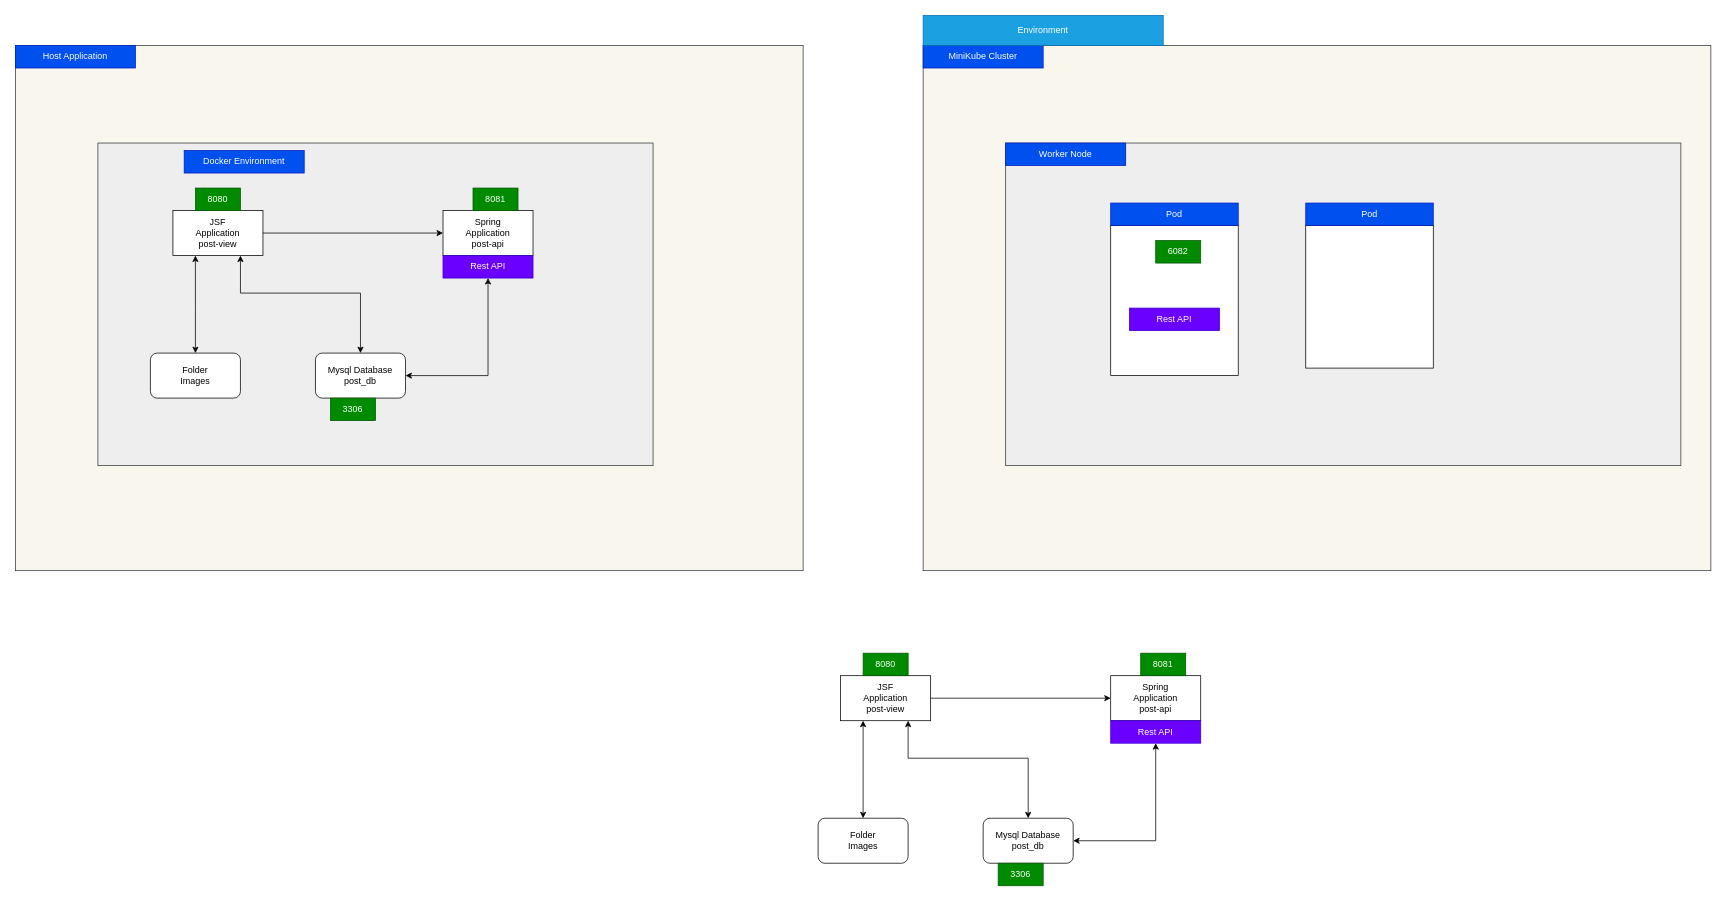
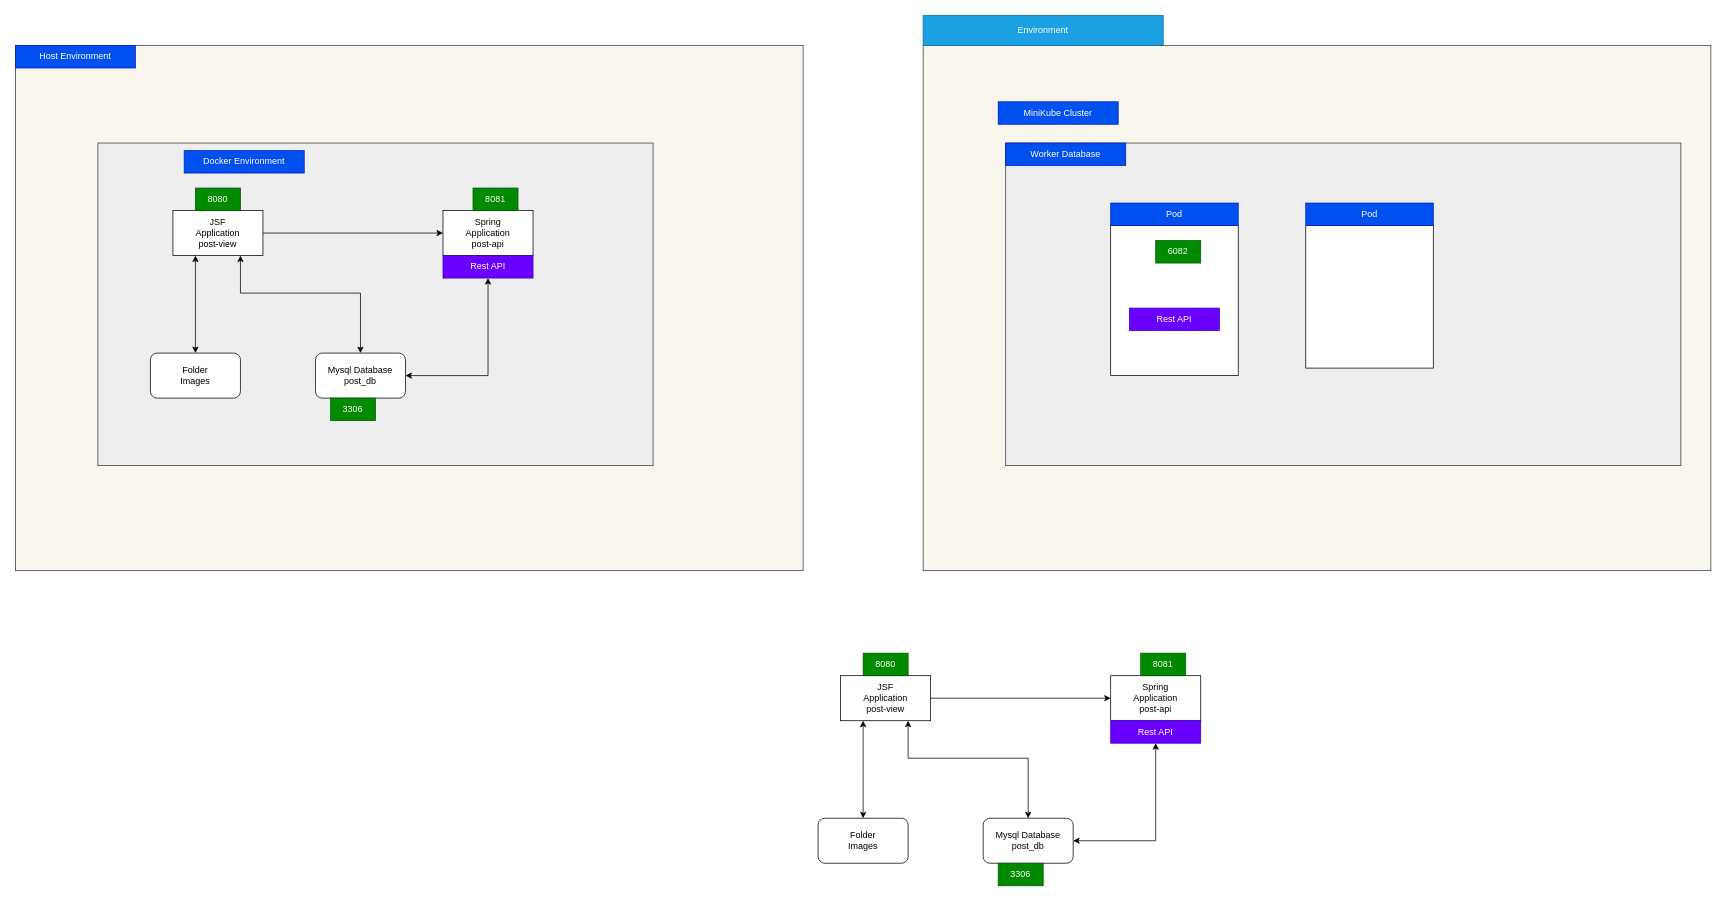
  <mxCell id="0" />
  <mxCell id="1" parent="0" />
  <mxCell id="2" value="" style="rounded=0;whiteSpace=wrap;html=1;fillColor=#f9f7ed;strokeColor=#36393d;" vertex="1" parent="1"><mxGeometry x="1230" y="60" width="1050" height="700" as="geometry" /></mxCell>
  <mxCell id="3" value="" style="rounded=0;whiteSpace=wrap;html=1;fillColor=#eeeeee;strokeColor=#36393d;" vertex="1" parent="1"><mxGeometry x="1340" y="190" width="900" height="430" as="geometry" /></mxCell>
  <mxCell id="4" value="" style="rounded=0;whiteSpace=wrap;html=1;" vertex="1" parent="1"><mxGeometry x="1480" y="300" width="170" height="200" as="geometry" /></mxCell>
  <mxCell id="5" value="" style="rounded=0;whiteSpace=wrap;html=1;fillColor=#f9f7ed;strokeColor=#36393d;" parent="1" vertex="1"><mxGeometry x="20" y="60" width="1050" height="700" as="geometry" /></mxCell>
  <mxCell id="6" value="" style="rounded=0;whiteSpace=wrap;html=1;fillColor=#eeeeee;strokeColor=#36393d;" parent="1" vertex="1"><mxGeometry x="130" y="190" width="740" height="430" as="geometry" /></mxCell>
  <mxCell id="7" value="JSF&lt;br&gt;Application&lt;br&gt;post-view" style="rounded=0;whiteSpace=wrap;html=1;" parent="1" vertex="1"><mxGeometry x="230" y="280" width="120" height="60" as="geometry" /></mxCell>
  <mxCell id="8" value="Mysql Database&lt;br&gt;post_db" style="rounded=1;whiteSpace=wrap;html=1;" parent="1" vertex="1"><mxGeometry x="420" y="470" width="120" height="60" as="geometry" /></mxCell>
  <mxCell id="9" value="Folder&lt;br&gt;Images" style="rounded=1;whiteSpace=wrap;html=1;" parent="1" vertex="1"><mxGeometry x="200" y="470" width="120" height="60" as="geometry" /></mxCell>
  <mxCell id="10" value="Spring&lt;br&gt;Application&lt;br&gt;post-api" style="rounded=0;whiteSpace=wrap;html=1;" parent="1" vertex="1"><mxGeometry x="590" y="280" width="120" height="60" as="geometry" /></mxCell>
  <mxCell id="11" value="" style="endArrow=classic;startArrow=classic;html=1;rounded=0;entryX=0.75;entryY=1;entryDx=0;entryDy=0;exitX=0.5;exitY=0;exitDx=0;exitDy=0;" parent="1" source="8" target="7" edge="1"><mxGeometry width="50" height="50" relative="1" as="geometry"><mxPoint x="170" y="470" as="sourcePoint" /><mxPoint x="220" y="420" as="targetPoint" /><Array as="points"><mxPoint x="480" y="390" /><mxPoint x="320" y="390" /></Array></mxGeometry></mxCell>
  <mxCell id="12" value="8080" style="text;html=1;strokeColor=#005700;fillColor=#008a00;align=center;verticalAlign=middle;whiteSpace=wrap;rounded=0;fontColor=#ffffff;" parent="1" vertex="1"><mxGeometry x="260" y="250" width="60" height="30" as="geometry" /></mxCell>
  <mxCell id="13" value="8081" style="text;html=1;strokeColor=#005700;fillColor=#008a00;align=center;verticalAlign=middle;whiteSpace=wrap;rounded=0;fontColor=#ffffff;" parent="1" vertex="1"><mxGeometry x="630" y="250" width="60" height="30" as="geometry" /></mxCell>
  <mxCell id="14" value="" style="endArrow=classic;startArrow=classic;html=1;rounded=0;entryX=0.25;entryY=1;entryDx=0;entryDy=0;exitX=0.5;exitY=0;exitDx=0;exitDy=0;" parent="1" source="9" target="7" edge="1"><mxGeometry width="50" height="50" relative="1" as="geometry"><mxPoint x="270" y="550" as="sourcePoint" /><mxPoint x="350" y="390" as="targetPoint" /><Array as="points"><mxPoint x="260" y="410" /></Array></mxGeometry></mxCell>
  <mxCell id="15" value="" style="endArrow=classic;html=1;rounded=0;entryX=0;entryY=0.5;entryDx=0;entryDy=0;" parent="1" source="7" target="10" edge="1"><mxGeometry width="50" height="50" relative="1" as="geometry"><mxPoint x="470" y="410" as="sourcePoint" /><mxPoint x="520" y="360" as="targetPoint" /></mxGeometry></mxCell>
  <mxCell id="16" value="3306" style="text;html=1;strokeColor=#005700;fillColor=#008a00;align=center;verticalAlign=middle;whiteSpace=wrap;rounded=0;fontColor=#ffffff;" parent="1" vertex="1"><mxGeometry x="440" y="530" width="60" height="30" as="geometry" /></mxCell>
  <mxCell id="17" value="Rest API" style="text;html=1;strokeColor=#3700CC;fillColor=#6a00ff;align=center;verticalAlign=middle;whiteSpace=wrap;rounded=0;fontColor=#ffffff;" parent="1" vertex="1"><mxGeometry x="590" y="340" width="120" height="30" as="geometry" /></mxCell>
  <mxCell id="18" value="Docker Environment" style="text;html=1;strokeColor=#001DBC;fillColor=#0050ef;align=center;verticalAlign=middle;whiteSpace=wrap;rounded=0;fontColor=#ffffff;" parent="1" vertex="1"><mxGeometry x="245" y="200" width="160" height="30" as="geometry" /></mxCell>
- <mxCell id="19" value="Host Application" style="text;html=1;strokeColor=#001DBC;fillColor=#0050ef;align=center;verticalAlign=middle;whiteSpace=wrap;rounded=0;fontColor=#ffffff;" parent="1" vertex="1"><mxGeometry x="20" y="60" width="160" height="30" as="geometry" /></mxCell>
+ <mxCell id="19" value="Host Environment" style="text;html=1;strokeColor=#001DBC;fillColor=#0050ef;align=center;verticalAlign=middle;whiteSpace=wrap;rounded=0;fontColor=#ffffff;" parent="1" vertex="1"><mxGeometry x="20" y="60" width="160" height="30" as="geometry" /></mxCell>
  <mxCell id="20" value="" style="endArrow=classic;startArrow=classic;html=1;rounded=0;entryX=0.5;entryY=1;entryDx=0;entryDy=0;exitX=1;exitY=0.5;exitDx=0;exitDy=0;" parent="1" source="8" target="17" edge="1"><mxGeometry width="50" height="50" relative="1" as="geometry"><mxPoint x="710" y="580" as="sourcePoint" /><mxPoint x="550" y="450" as="targetPoint" /><Array as="points"><mxPoint x="650" y="500" /></Array></mxGeometry></mxCell>
  <mxCell id="21" value="JSF&lt;br&gt;Application&lt;br&gt;post-view" style="rounded=0;whiteSpace=wrap;html=1;" vertex="1" parent="1"><mxGeometry x="1120" y="900" width="120" height="60" as="geometry" /></mxCell>
  <mxCell id="22" value="Mysql Database&lt;br&gt;post_db" style="rounded=1;whiteSpace=wrap;html=1;" vertex="1" parent="1"><mxGeometry x="1310" y="1090" width="120" height="60" as="geometry" /></mxCell>
  <mxCell id="23" value="Folder&lt;br&gt;Images" style="rounded=1;whiteSpace=wrap;html=1;" vertex="1" parent="1"><mxGeometry x="1090" y="1090" width="120" height="60" as="geometry" /></mxCell>
  <mxCell id="24" value="Spring&lt;br&gt;Application&lt;br&gt;post-api" style="rounded=0;whiteSpace=wrap;html=1;" vertex="1" parent="1"><mxGeometry x="1480" y="900" width="120" height="60" as="geometry" /></mxCell>
  <mxCell id="25" value="" style="endArrow=classic;startArrow=classic;html=1;rounded=0;entryX=0.75;entryY=1;entryDx=0;entryDy=0;exitX=0.5;exitY=0;exitDx=0;exitDy=0;" edge="1" parent="1" source="22" target="21"><mxGeometry width="50" height="50" relative="1" as="geometry"><mxPoint x="1060" y="1090" as="sourcePoint" /><mxPoint x="1110" y="1040" as="targetPoint" /><Array as="points"><mxPoint x="1370" y="1010" /><mxPoint x="1210" y="1010" /></Array></mxGeometry></mxCell>
  <mxCell id="26" value="8080" style="text;html=1;strokeColor=#005700;fillColor=#008a00;align=center;verticalAlign=middle;whiteSpace=wrap;rounded=0;fontColor=#ffffff;" vertex="1" parent="1"><mxGeometry x="1150" y="870" width="60" height="30" as="geometry" /></mxCell>
  <mxCell id="27" value="8081" style="text;html=1;strokeColor=#005700;fillColor=#008a00;align=center;verticalAlign=middle;whiteSpace=wrap;rounded=0;fontColor=#ffffff;" vertex="1" parent="1"><mxGeometry x="1520" y="870" width="60" height="30" as="geometry" /></mxCell>
  <mxCell id="28" value="" style="endArrow=classic;startArrow=classic;html=1;rounded=0;entryX=0.25;entryY=1;entryDx=0;entryDy=0;exitX=0.5;exitY=0;exitDx=0;exitDy=0;" edge="1" parent="1" source="23" target="21"><mxGeometry width="50" height="50" relative="1" as="geometry"><mxPoint x="1160" y="1170" as="sourcePoint" /><mxPoint x="1240" y="1010" as="targetPoint" /><Array as="points"><mxPoint x="1150" y="1030" /></Array></mxGeometry></mxCell>
  <mxCell id="29" value="" style="endArrow=classic;html=1;rounded=0;entryX=0;entryY=0.5;entryDx=0;entryDy=0;" edge="1" parent="1" source="21" target="24"><mxGeometry width="50" height="50" relative="1" as="geometry"><mxPoint x="1360" y="1030" as="sourcePoint" /><mxPoint x="1410" y="980" as="targetPoint" /></mxGeometry></mxCell>
  <mxCell id="30" value="3306" style="text;html=1;strokeColor=#005700;fillColor=#008a00;align=center;verticalAlign=middle;whiteSpace=wrap;rounded=0;fontColor=#ffffff;" vertex="1" parent="1"><mxGeometry x="1330" y="1150" width="60" height="30" as="geometry" /></mxCell>
  <mxCell id="31" value="Rest API" style="text;html=1;strokeColor=#3700CC;fillColor=#6a00ff;align=center;verticalAlign=middle;whiteSpace=wrap;rounded=0;fontColor=#ffffff;" vertex="1" parent="1"><mxGeometry x="1480" y="960" width="120" height="30" as="geometry" /></mxCell>
- <mxCell id="32" value="Worker Node" style="text;html=1;strokeColor=#001DBC;fillColor=#0050ef;align=center;verticalAlign=middle;whiteSpace=wrap;rounded=0;fontColor=#ffffff;" vertex="1" parent="1"><mxGeometry x="1340" y="190" width="160" height="30" as="geometry" /></mxCell>
- <mxCell id="33" value="MiniKube Cluster" style="text;html=1;strokeColor=#001DBC;fillColor=#0050ef;align=center;verticalAlign=middle;whiteSpace=wrap;rounded=0;fontColor=#ffffff;" vertex="1" parent="1"><mxGeometry x="1230" y="60" width="160" height="30" as="geometry" /></mxCell>
+ <mxCell id="32" value="Worker Database" style="text;html=1;strokeColor=#001DBC;fillColor=#0050ef;align=center;verticalAlign=middle;whiteSpace=wrap;rounded=0;fontColor=#ffffff;" vertex="1" parent="1"><mxGeometry x="1340" y="190" width="160" height="30" as="geometry" /></mxCell>
+ <mxCell id="33" value="MiniKube Cluster" style="text;html=1;strokeColor=#001DBC;fillColor=#0050ef;align=center;verticalAlign=middle;whiteSpace=wrap;rounded=0;fontColor=#ffffff;" vertex="1" parent="1"><mxGeometry x="1330" y="135" width="160" height="30" as="geometry" /></mxCell>
  <mxCell id="34" value="" style="endArrow=classic;startArrow=classic;html=1;rounded=0;entryX=0.5;entryY=1;entryDx=0;entryDy=0;exitX=1;exitY=0.5;exitDx=0;exitDy=0;" edge="1" parent="1" source="22"><mxGeometry width="50" height="50" relative="1" as="geometry"><mxPoint x="1600" y="1200" as="sourcePoint" /><mxPoint x="1540" y="990" as="targetPoint" /><Array as="points"><mxPoint x="1540" y="1120" /></Array></mxGeometry></mxCell>
  <mxCell id="35" value="Environment" style="text;html=1;strokeColor=#006EAF;fillColor=#1ba1e2;align=center;verticalAlign=middle;whiteSpace=wrap;rounded=0;fontColor=#ffffff;" vertex="1" parent="1"><mxGeometry x="1230" y="20" width="320" height="40" as="geometry" /></mxCell>
  <mxCell id="36" value="Rest API" style="text;html=1;strokeColor=#3700CC;fillColor=#6a00ff;align=center;verticalAlign=middle;whiteSpace=wrap;rounded=0;fontColor=#ffffff;" vertex="1" parent="1"><mxGeometry x="1505" y="410" width="120" height="30" as="geometry" /></mxCell>
  <mxCell id="37" value="6082" style="text;html=1;strokeColor=#005700;fillColor=#008a00;align=center;verticalAlign=middle;whiteSpace=wrap;rounded=0;fontColor=#ffffff;" vertex="1" parent="1"><mxGeometry x="1540" y="320" width="60" height="30" as="geometry" /></mxCell>
  <mxCell id="38" value="Pod" style="text;html=1;strokeColor=#001DBC;fillColor=#0050ef;align=center;verticalAlign=middle;whiteSpace=wrap;rounded=0;fontColor=#ffffff;" vertex="1" parent="1"><mxGeometry x="1480" y="270" width="170" height="30" as="geometry" /></mxCell>
  <mxCell id="39" value="" style="rounded=0;whiteSpace=wrap;html=1;" vertex="1" parent="1"><mxGeometry x="1740" y="300" width="170" height="190" as="geometry" /></mxCell>
  <mxCell id="40" value="Pod" style="text;html=1;strokeColor=#001DBC;fillColor=#0050ef;align=center;verticalAlign=middle;whiteSpace=wrap;rounded=0;fontColor=#ffffff;" vertex="1" parent="1"><mxGeometry x="1740" y="270" width="170" height="30" as="geometry" /></mxCell>
